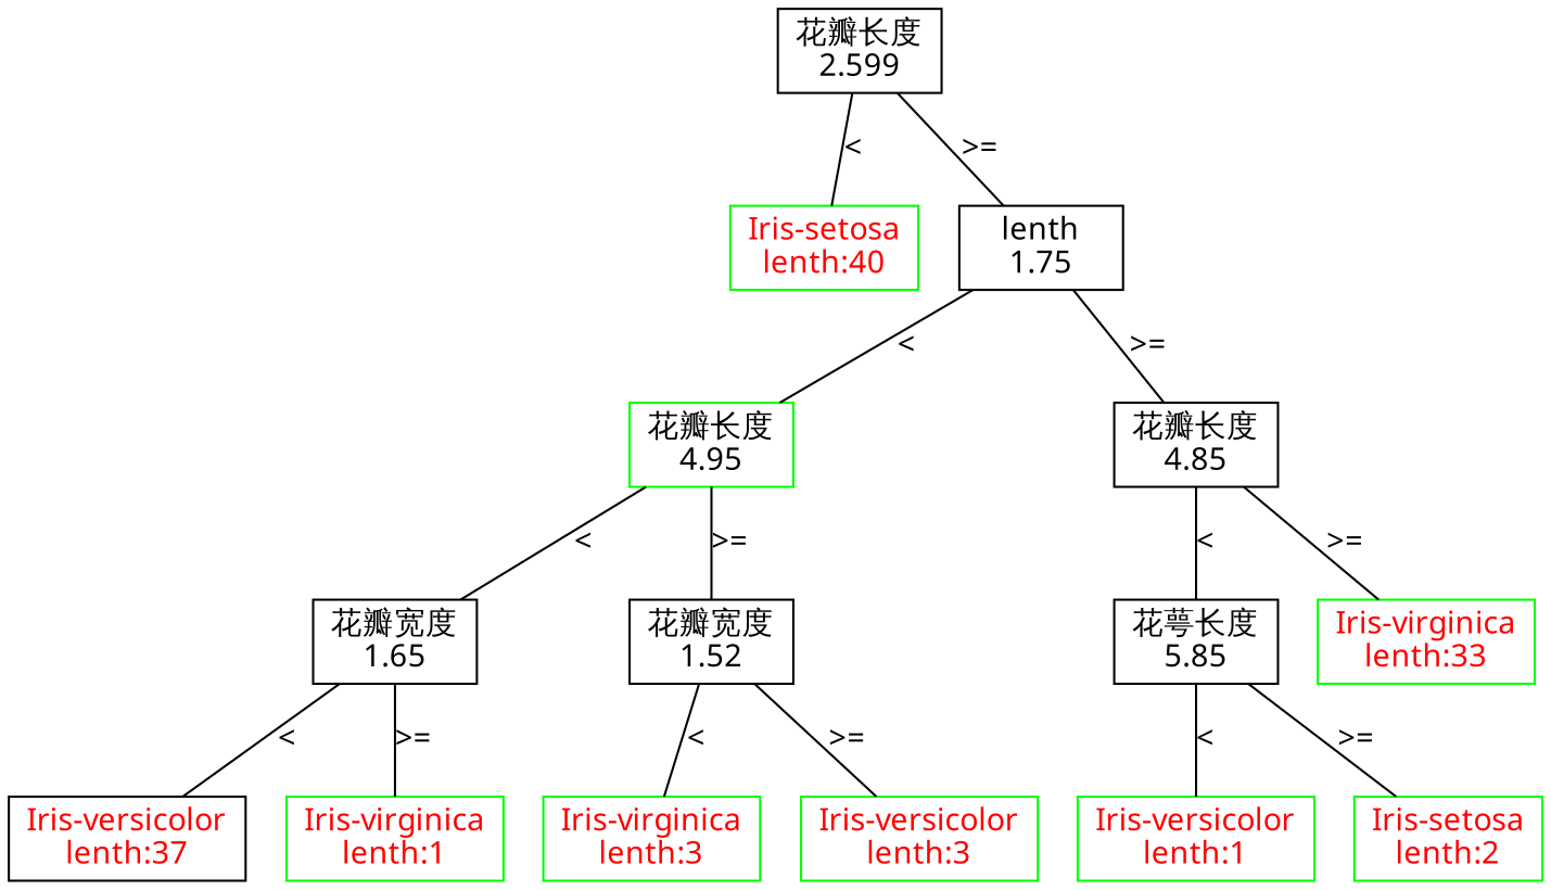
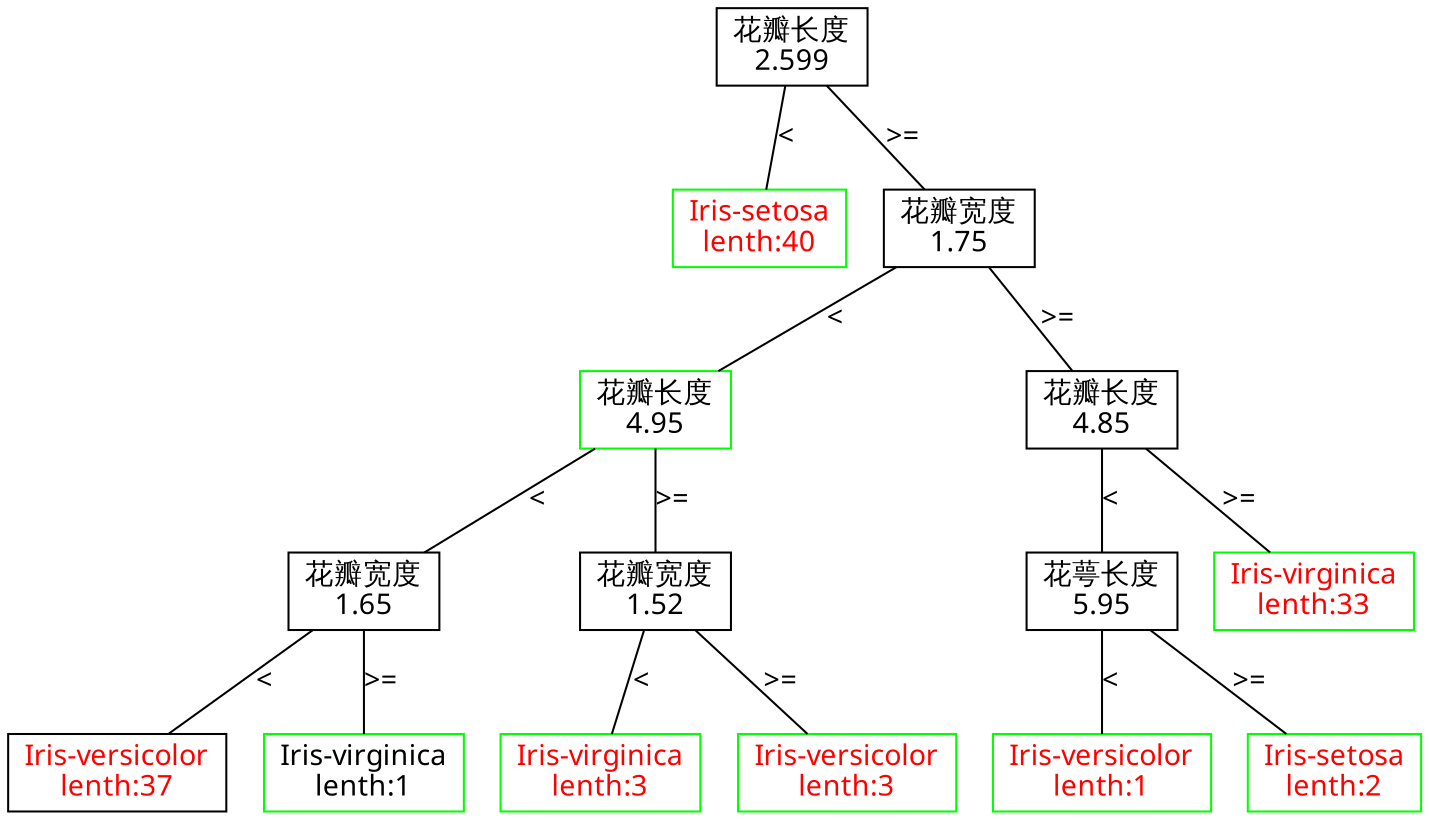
  graph {
    node [fontname="Microsoft YaHei" shape=box color=green fontcolor=red]
    edge [fontname="Microsoft YaHei"]
    n1 [label="花瓣长度\n2.599" color="" fontcolor=""]
    n2 [label="Iris-setosa\nlenth:40"]
-   n3 [label="lenth\n1.75" color="" fontcolor=""]
+   n3 [label="花瓣宽度\n1.75" color="" fontcolor=""]
    n4 [label="花瓣长度\n4.95" fontcolor=""]
    n5 [label="花瓣长度\n4.85" color="" fontcolor=""]
    n6 [label="花瓣宽度\n1.65" color="" fontcolor=""]
    n7 [label="花瓣宽度\n1.52" color="" fontcolor=""]
-   n8 [label="花萼长度\n5.85" color="" fontcolor=""]
+   n8 [label="花萼长度\n5.95" color="" fontcolor=""]
    n9 [label="Iris-virginica\nlenth:33"]
    n10 [color=black label="Iris-versicolor\nlenth:37"]
-   n11 [label="Iris-virginica\nlenth:1"]
+   n11 [fontcolor=black label="Iris-virginica\nlenth:1"]
    n12 [label="Iris-virginica\nlenth:3"]
    n13 [label="Iris-versicolor\nlenth:3"]
    n14 [label="Iris-versicolor\nlenth:1"]
    n15 [label="Iris-setosa\nlenth:2"]
    n1 -- n2 [label="<"]
    n1 -- n3 [label=">="]
    n3 -- n4 [label="<"]
    n3 -- n5 [label=">="]
    n4 -- n6 [label="<"]
    n4 -- n7 [label=">="]
    n5 -- n8 [label="<"]
    n5 -- n9 [label=">="]
    n6 -- n10 [label="<"]
    n6 -- n11 [label=">="]
    n7 -- n12 [label="<"]
    n7 -- n13 [label=">="]
    n8 -- n14 [label="<"]
    n8 -- n15 [label=">="]
  }
